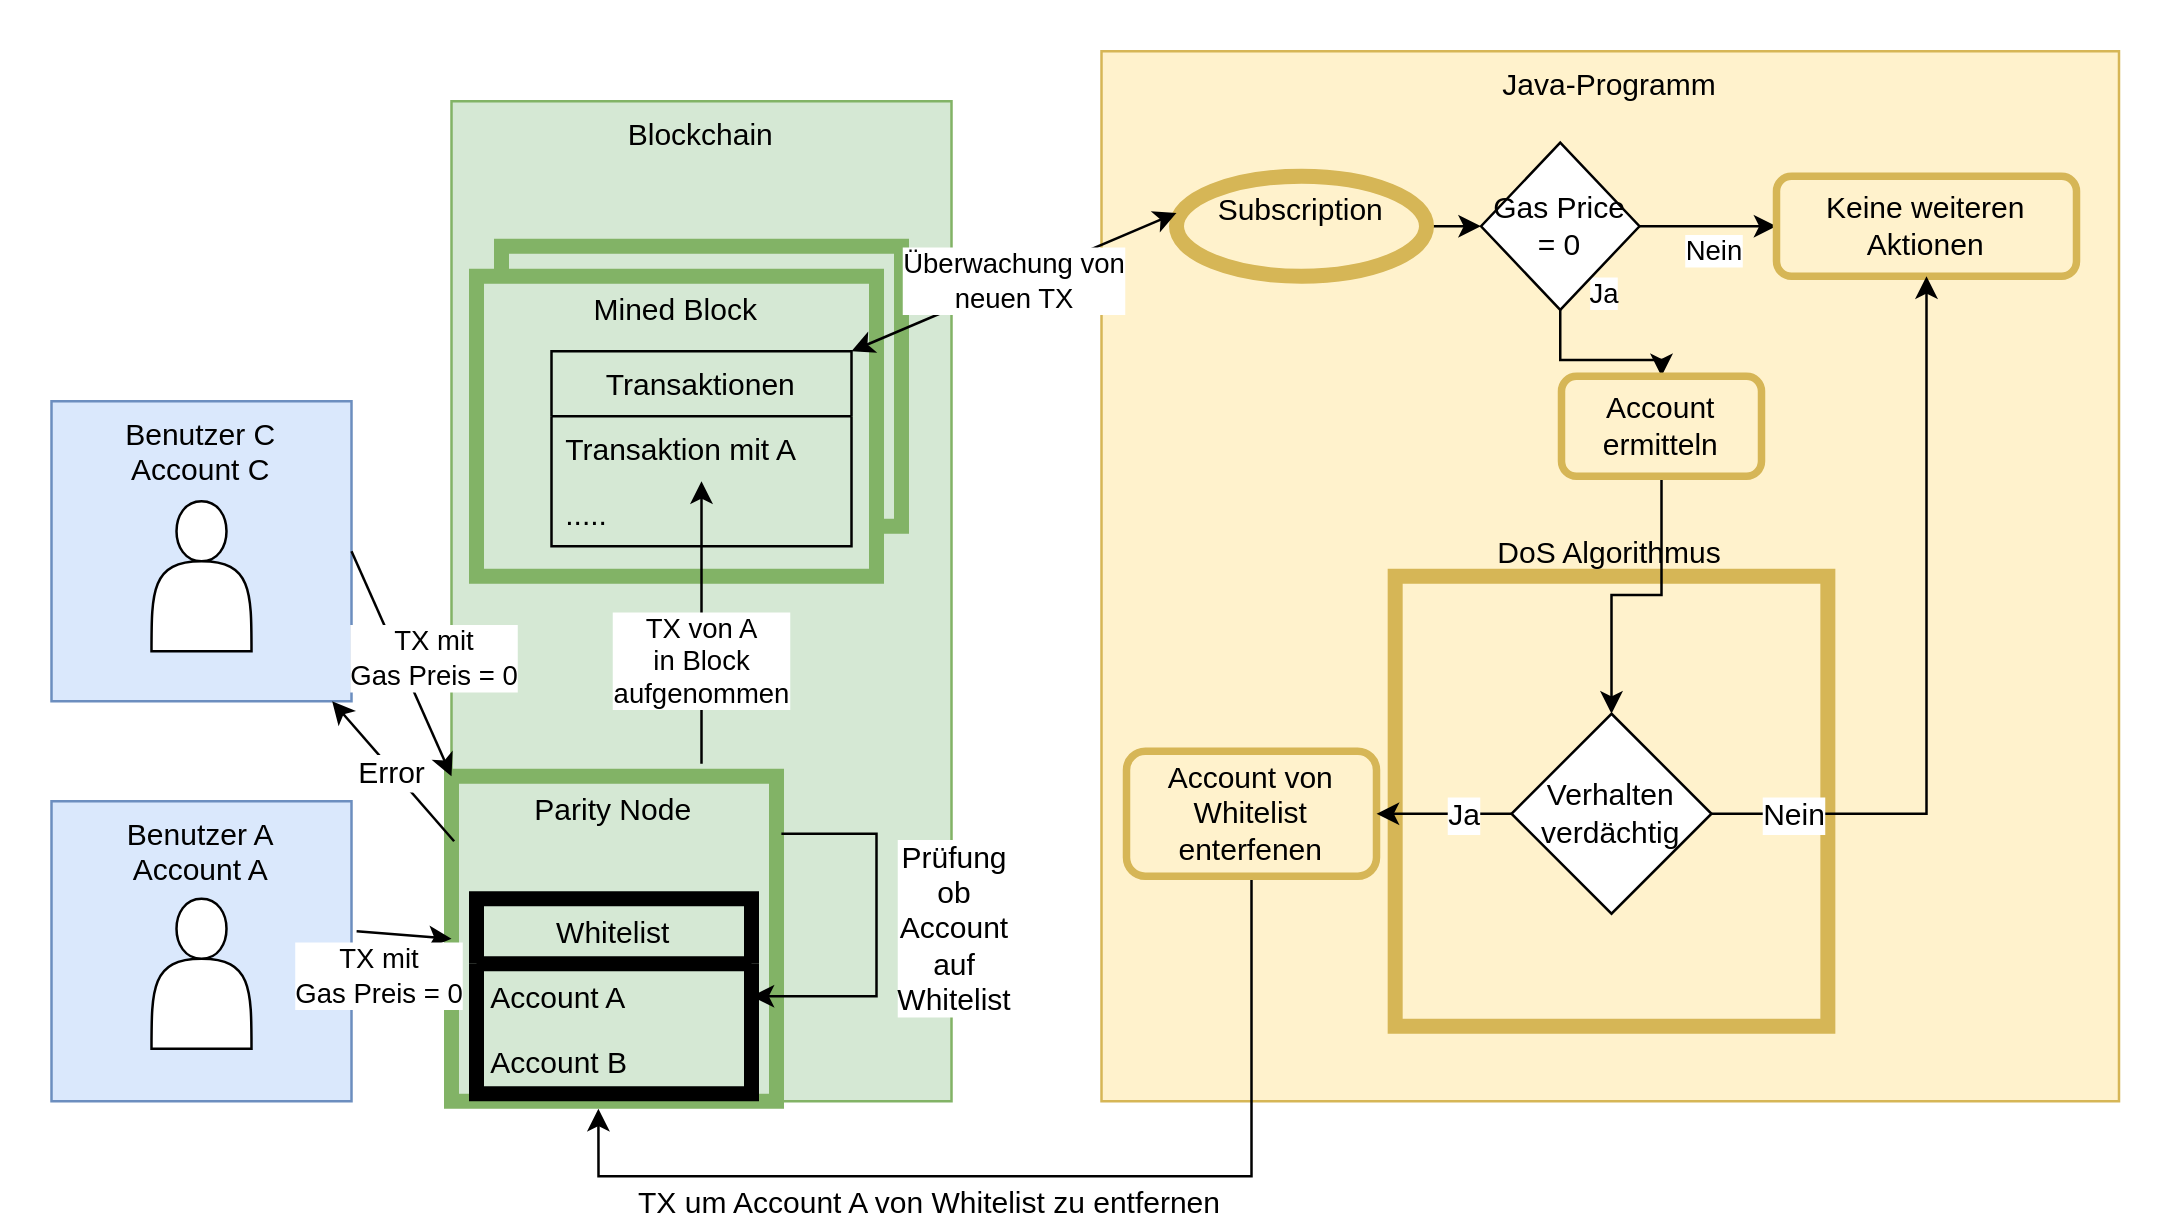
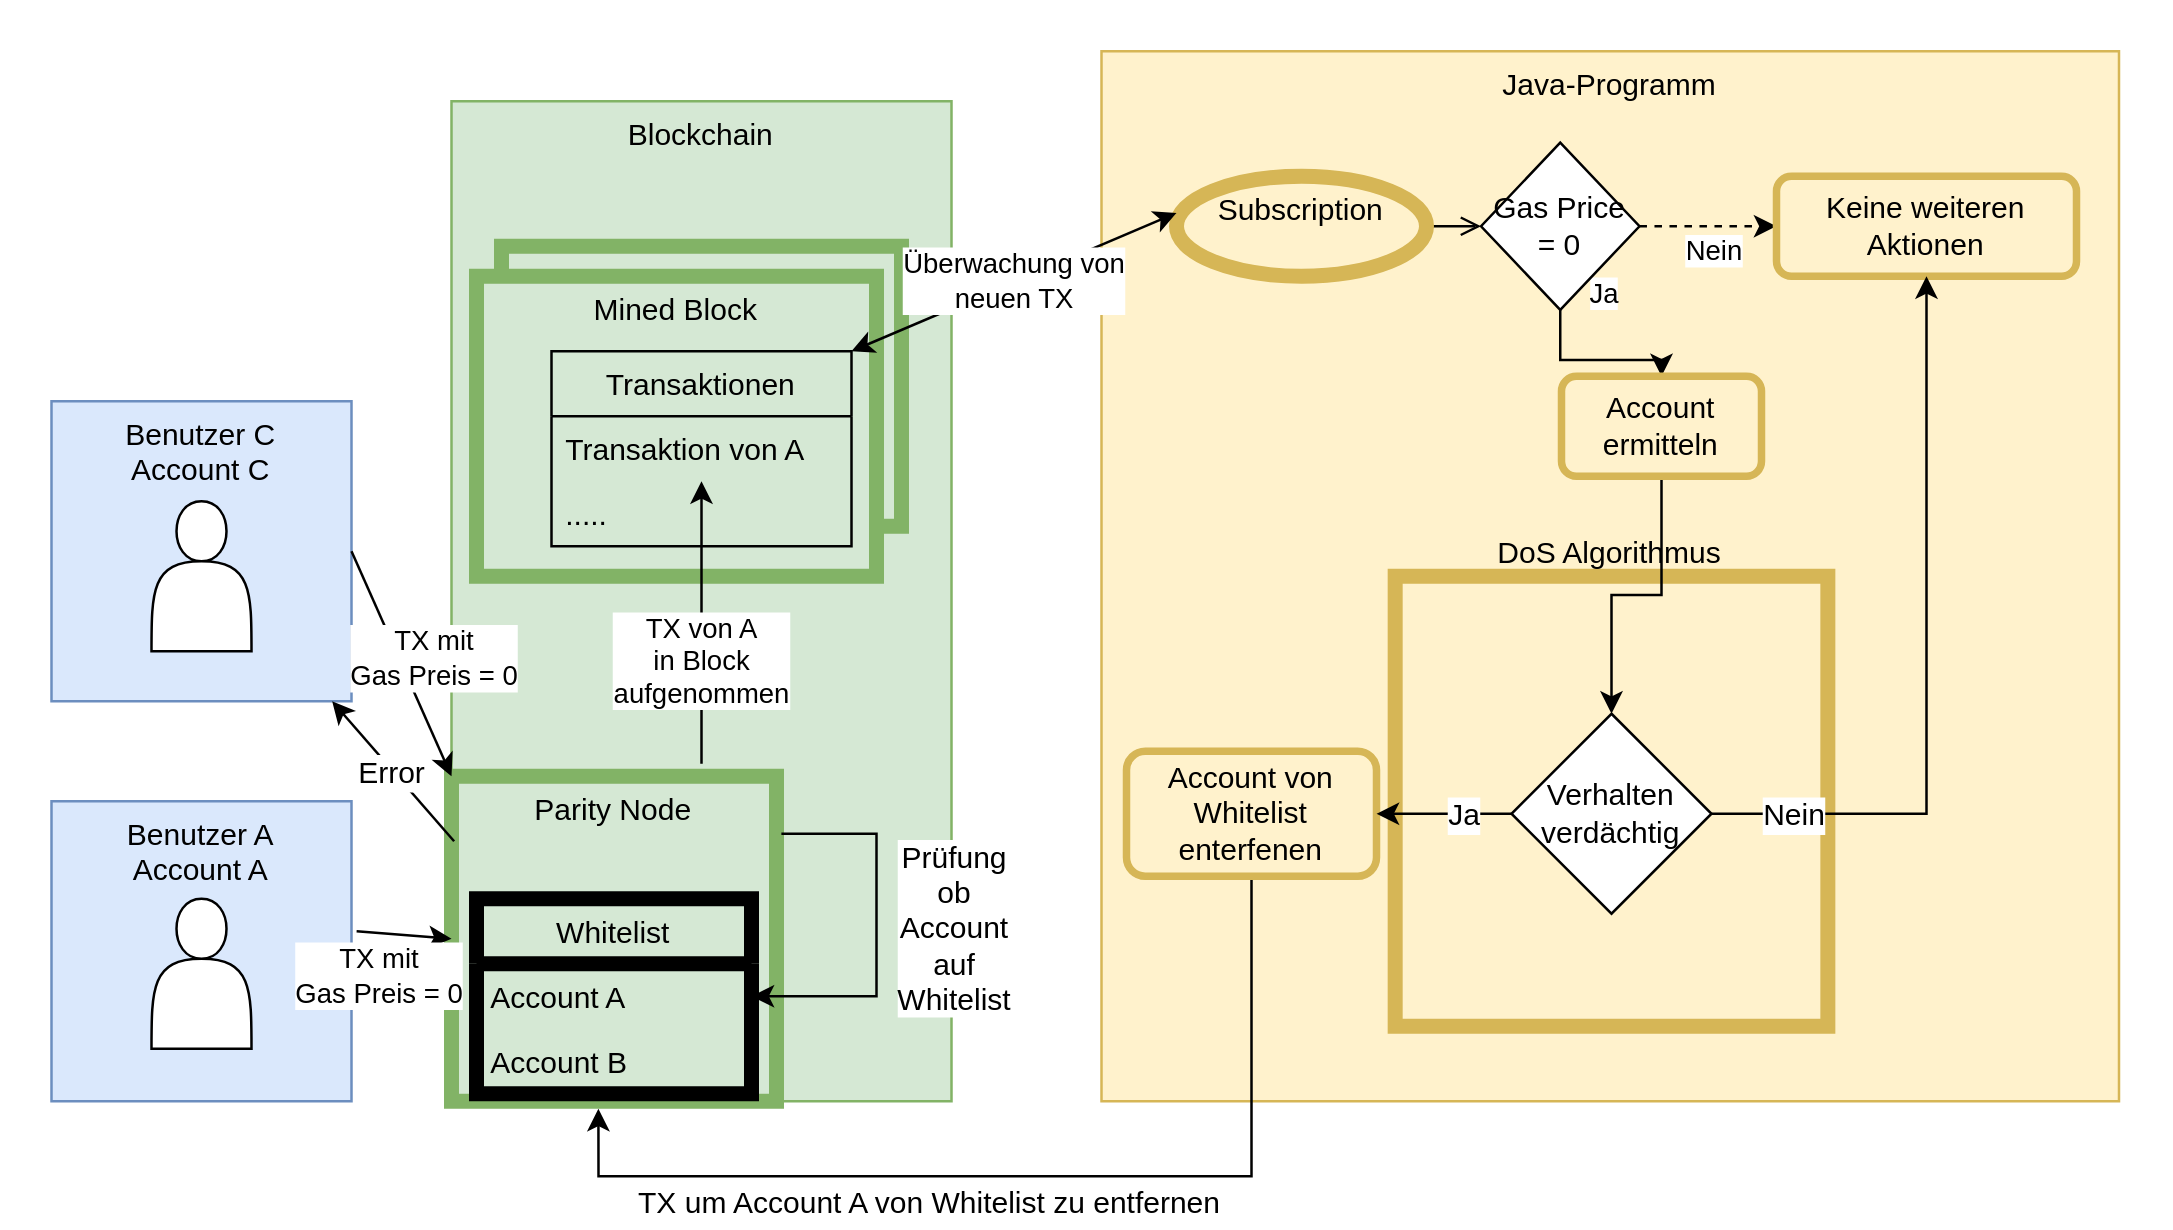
  <mxCell id="0" />
  <mxCell id="1" parent="0" />
  <mxCell id="2" value="Blockchain" style="rounded=0;whiteSpace=wrap;html=1;fillColor=#d5e8d4;strokeColor=#82b366;verticalAlign=top;" parent="1" vertex="1"><mxGeometry x="180" y="40" width="200" height="400" as="geometry" /></mxCell>
  <mxCell id="3" value="" style="rounded=0;whiteSpace=wrap;html=1;strokeWidth=6;labelPosition=center;verticalLabelPosition=middle;align=center;verticalAlign=top;fillColor=#d5e8d4;strokeColor=#82b366;" parent="1" vertex="1"><mxGeometry x="200" y="98" width="160" height="112" as="geometry" /></mxCell>
  <mxCell id="4" value="Benutzer A&lt;br&gt;Account A" style="rounded=0;whiteSpace=wrap;html=1;fillColor=#dae8fc;strokeColor=#6c8ebf;verticalAlign=top;" parent="1" vertex="1"><mxGeometry y="320" width="120" height="120" as="geometry" x="20" /></mxCell>
  <mxCell id="5" value="Java-Programm" style="rounded=0;whiteSpace=wrap;html=1;fillColor=#fff2cc;strokeColor=#d6b656;verticalAlign=top;" parent="1" vertex="1"><mxGeometry x="440" y="20" width="407" height="420" as="geometry" /></mxCell>
  <mxCell id="6" value="" style="shape=actor;whiteSpace=wrap;html=1;" parent="1" vertex="1"><mxGeometry x="60" y="359" width="40" height="60" as="geometry" /></mxCell>
  <mxCell id="7" value="Parity Node" style="whiteSpace=wrap;html=1;aspect=fixed;verticalAlign=top;fillColor=#d5e8d4;strokeColor=#82b366;strokeWidth=6;" parent="1" vertex="1"><mxGeometry x="180" y="310" width="130" height="130" as="geometry" /></mxCell>
  <mxCell id="8" value="Whitelist" style="swimlane;fontStyle=0;childLayout=stackLayout;horizontal=1;startSize=26;fillColor=none;horizontalStack=0;resizeParent=1;resizeParentMax=0;resizeLast=0;collapsible=1;marginBottom=0;strokeWidth=6;" parent="1" vertex="1"><mxGeometry x="190" y="359" width="110" height="78" as="geometry" /></mxCell>
  <mxCell id="9" value="Account A" style="text;strokeColor=none;fillColor=none;align=left;verticalAlign=top;spacingLeft=4;spacingRight=4;overflow=hidden;rotatable=0;points=[[0,0.5],[1,0.5]];portConstraint=eastwest;" parent="8" vertex="1"><mxGeometry y="26" width="110" height="26" as="geometry" /></mxCell>
  <mxCell id="10" value="Account B" style="text;strokeColor=none;fillColor=none;align=left;verticalAlign=top;spacingLeft=4;spacingRight=4;overflow=hidden;rotatable=0;points=[[0,0.5],[1,0.5]];portConstraint=eastwest;" parent="8" vertex="1"><mxGeometry y="52" width="110" height="26" as="geometry" /></mxCell>
  <mxCell id="11" value="Benutzer C&lt;br&gt;Account C" style="rounded=0;whiteSpace=wrap;html=1;fillColor=#dae8fc;strokeColor=#6c8ebf;verticalAlign=top;" parent="1" vertex="1"><mxGeometry y="160" width="120" height="120" as="geometry" x="20" /></mxCell>
  <mxCell id="12" value="" style="shape=actor;whiteSpace=wrap;html=1;" parent="1" vertex="1"><mxGeometry x="60" y="200" width="40" height="60" as="geometry" /></mxCell>
  <mxCell id="13" value="Mined Block" style="rounded=0;whiteSpace=wrap;html=1;strokeWidth=6;labelPosition=center;verticalLabelPosition=middle;align=center;verticalAlign=top;fillColor=#d5e8d4;strokeColor=#82b366;" parent="1" vertex="1"><mxGeometry x="190" y="110" width="160" height="120" as="geometry" /></mxCell>
  <mxCell id="14" value="Transaktionen" style="swimlane;fontStyle=0;childLayout=stackLayout;horizontal=1;startSize=26;fillColor=none;horizontalStack=0;resizeParent=1;resizeParentMax=0;resizeLast=0;collapsible=1;marginBottom=0;strokeWidth=1;" parent="1" vertex="1"><mxGeometry x="220" y="140" width="120" height="78" as="geometry" /></mxCell>
- <mxCell id="15" value="Transaktion mit A" style="text;strokeColor=none;fillColor=none;align=left;verticalAlign=top;spacingLeft=4;spacingRight=4;overflow=hidden;rotatable=0;points=[[0,0.5],[1,0.5]];portConstraint=eastwest;" parent="14" vertex="1"><mxGeometry y="26" width="120" height="26" as="geometry" /></mxCell>
+ <mxCell id="15" value="Transaktion von A" style="text;strokeColor=none;fillColor=none;align=left;verticalAlign=top;spacingLeft=4;spacingRight=4;overflow=hidden;rotatable=0;points=[[0,0.5],[1,0.5]];portConstraint=eastwest;" parent="14" vertex="1"><mxGeometry y="26" width="120" height="26" as="geometry" /></mxCell>
  <mxCell id="16" value="....." style="text;strokeColor=none;fillColor=none;align=left;verticalAlign=top;spacingLeft=4;spacingRight=4;overflow=hidden;rotatable=0;points=[[0,0.5],[1,0.5]];portConstraint=eastwest;" parent="14" vertex="1"><mxGeometry y="52" width="120" height="26" as="geometry" /></mxCell>
  <mxCell id="17" value="TX mit &lt;br&gt;Gas Preis = 0" style="endArrow=classic;html=1;exitX=1.017;exitY=0.433;exitDx=0;exitDy=0;entryX=0;entryY=0.5;entryDx=0;entryDy=0;exitPerimeter=0;" parent="1" source="4" target="7" edge="1"><mxGeometry x="-0.488" y="-17" width="50" height="50" relative="1" as="geometry"><mxPoint x="60" y="510" as="sourcePoint" /><mxPoint x="110" y="460" as="targetPoint" /><mxPoint as="offset" /></mxGeometry></mxCell>
  <mxCell id="18" value="TX mit &lt;br&gt;Gas Preis = 0" style="endArrow=classic;html=1;exitX=1;exitY=0.5;exitDx=0;exitDy=0;entryX=0;entryY=0;entryDx=0;entryDy=0;" parent="1" source="11" target="7" edge="1"><mxGeometry x="0.071" y="13" width="50" height="50" relative="1" as="geometry"><mxPoint x="60" y="510" as="sourcePoint" /><mxPoint x="110" y="460" as="targetPoint" /><mxPoint as="offset" /></mxGeometry></mxCell>
  <mxCell id="19" value="" style="endArrow=classic;html=1;exitX=1.015;exitY=0.177;exitDx=0;exitDy=0;exitPerimeter=0;entryX=1;entryY=0.5;entryDx=0;entryDy=0;strokeColor=#000000;rounded=0;" parent="1" source="7" target="9" edge="1"><mxGeometry width="50" height="50" relative="1" as="geometry"><mxPoint x="-60" y="510" as="sourcePoint" /><mxPoint x="400" y="333" as="targetPoint" /><Array as="points"><mxPoint x="350" y="333" /><mxPoint x="350" y="398" /></Array></mxGeometry></mxCell>
  <mxCell id="20" value="Prüfung&lt;br&gt;ob&lt;br&gt;Account&lt;br&gt;auf&lt;br&gt;Whitelist" style="text;html=1;align=center;verticalAlign=middle;resizable=0;points=[];labelBackgroundColor=#ffffff;" parent="19" vertex="1" connectable="0"><mxGeometry x="-0.557" y="-17" relative="1" as="geometry"><mxPoint x="34.25" y="20.0" as="offset" /></mxGeometry></mxCell>
  <mxCell id="21" value="" style="endArrow=classic;html=1;strokeColor=#000000;exitX=0.008;exitY=0.2;exitDx=0;exitDy=0;exitPerimeter=0;" parent="1" source="7" target="11" edge="1"><mxGeometry width="50" height="50" relative="1" as="geometry"><mxPoint x="60" y="510" as="sourcePoint" /><mxPoint x="110" y="460" as="targetPoint" /></mxGeometry></mxCell>
  <mxCell id="22" value="Error" style="text;html=1;align=center;verticalAlign=middle;resizable=0;points=[];labelBackgroundColor=#ffffff;" parent="21" vertex="1" connectable="0"><mxGeometry x="0.315" y="-3" relative="1" as="geometry"><mxPoint x="4.74" y="11.52" as="offset" /></mxGeometry></mxCell>
  <mxCell id="23" value="TX von A &lt;br&gt;in Block&lt;br&gt;aufgenommen" style="endArrow=classic;html=1;strokeColor=#000000;" parent="1" target="15" edge="1"><mxGeometry x="-0.268" width="50" height="50" relative="1" as="geometry"><mxPoint x="280" y="305" as="sourcePoint" /><mxPoint x="-10" y="460" as="targetPoint" /><mxPoint as="offset" /></mxGeometry></mxCell>
- <mxCell id="24" style="edgeStyle=orthogonalEdgeStyle;rounded=0;orthogonalLoop=1;jettySize=auto;html=1;exitX=1;exitY=0.5;exitDx=0;exitDy=0;entryX=0;entryY=0.5;entryDx=0;entryDy=0;strokeColor=#000000;" parent="1" source="25" target="30" edge="1"><mxGeometry relative="1" as="geometry" /></mxCell>
+ <mxCell id="24" style="edgeStyle=orthogonalEdgeStyle;rounded=0;orthogonalLoop=1;jettySize=auto;html=1;exitX=1;exitY=0.5;exitDx=0;exitDy=0;entryX=0;entryY=0.5;entryDx=0;entryDy=0;strokeColor=#000000;endArrow=open;" parent="1" source="25" target="30" edge="1"><mxGeometry relative="1" as="geometry" /></mxCell>
  <mxCell id="25" value="Subscription" style="ellipse;whiteSpace=wrap;html=1;strokeWidth=6;fillColor=#fff2cc;strokeColor=#d6b656;verticalAlign=top;" parent="1" vertex="1"><mxGeometry x="470" y="69.99" width="100" height="40" as="geometry" /></mxCell>
  <mxCell id="26" value="Überwachung von&lt;br&gt;neuen TX" style="endArrow=classic;startArrow=classic;html=1;strokeColor=#000000;entryX=0;entryY=0.367;entryDx=0;entryDy=0;entryPerimeter=0;exitX=1;exitY=0;exitDx=0;exitDy=0;" parent="1" source="14" target="25" edge="1"><mxGeometry width="50" height="50" relative="1" as="geometry"><mxPoint x="510" y="180" as="sourcePoint" /><mxPoint x="560" y="130" as="targetPoint" /></mxGeometry></mxCell>
  <mxCell id="27" value="DoS Algorithmus" style="rounded=0;whiteSpace=wrap;html=1;strokeWidth=6;fillColor=#fff2cc;strokeColor=#d6b656;verticalAlign=bottom;labelPosition=center;verticalLabelPosition=top;align=center;" parent="1" vertex="1"><mxGeometry x="557.47" y="230" width="173.07" height="180" as="geometry" /></mxCell>
- <mxCell id="28" value="Nein" style="edgeStyle=orthogonalEdgeStyle;rounded=0;orthogonalLoop=1;jettySize=auto;html=1;exitX=1;exitY=0.5;exitDx=0;exitDy=0;strokeColor=#000000;" parent="1" source="30" target="31" edge="1"><mxGeometry x="0.089" y="-10" relative="1" as="geometry"><mxPoint x="700" y="96" as="targetPoint" /><mxPoint as="offset" /></mxGeometry></mxCell>
+ <mxCell id="28" value="Nein" style="edgeStyle=orthogonalEdgeStyle;rounded=0;orthogonalLoop=1;jettySize=auto;html=1;exitX=1;exitY=0.5;exitDx=0;exitDy=0;strokeColor=#000000;dashed=1;" parent="1" source="30" target="31" edge="1"><mxGeometry x="0.089" y="-10" relative="1" as="geometry"><mxPoint x="700" y="96" as="targetPoint" /><mxPoint as="offset" /></mxGeometry></mxCell>
  <mxCell id="29" value="Ja" style="edgeStyle=orthogonalEdgeStyle;rounded=0;orthogonalLoop=1;jettySize=auto;html=1;entryX=0.5;entryY=0;entryDx=0;entryDy=0;" edge="1" parent="1" source="30" target="36"><mxGeometry x="0.517" y="13" relative="1" as="geometry"><mxPoint x="-13" y="-14" as="offset" /></mxGeometry></mxCell>
  <mxCell id="30" value="Gas Price = 0" style="rhombus;whiteSpace=wrap;html=1;strokeWidth=1;verticalAlign=middle;labelPosition=center;verticalLabelPosition=middle;align=center;" parent="1" vertex="1"><mxGeometry x="591.82" y="56.56" width="63.37" height="66.88" as="geometry" /></mxCell>
  <mxCell id="31" value="Keine weiteren&lt;br&gt;Aktionen" style="rounded=1;whiteSpace=wrap;html=1;strokeWidth=3;fillColor=#fff2cc;strokeColor=#d6b656;" parent="1" vertex="1"><mxGeometry x="710" y="69.99" width="120" height="40.01" as="geometry" /></mxCell>
  <mxCell id="32" style="edgeStyle=orthogonalEdgeStyle;rounded=0;orthogonalLoop=1;jettySize=auto;html=1;strokeColor=#000000;entryX=0.452;entryY=1.023;entryDx=0;entryDy=0;entryPerimeter=0;exitX=0.5;exitY=1;exitDx=0;exitDy=0;" parent="1" source="34" target="7" edge="1"><mxGeometry relative="1" as="geometry"><mxPoint x="280" y="430" as="targetPoint" /><Array as="points"><mxPoint x="500" y="470" /><mxPoint x="239" y="470" /></Array></mxGeometry></mxCell>
  <mxCell id="33" value="TX um Account A von Whitelist zu entfernen" style="text;html=1;align=center;verticalAlign=middle;resizable=0;points=[];labelBackgroundColor=#ffffff;" parent="32" vertex="1" connectable="0"><mxGeometry x="0.291" y="1" relative="1" as="geometry"><mxPoint x="13.33" y="9" as="offset" /></mxGeometry></mxCell>
  <mxCell id="34" value="Account von Whitelist enterfenen" style="rounded=1;whiteSpace=wrap;html=1;strokeWidth=3;fillColor=#fff2cc;strokeColor=#d6b656;" parent="1" vertex="1"><mxGeometry x="450" y="300" width="100" height="50" as="geometry" /></mxCell>
  <mxCell id="35" style="edgeStyle=orthogonalEdgeStyle;rounded=0;orthogonalLoop=1;jettySize=auto;html=1;" edge="1" parent="1" source="36" target="39"><mxGeometry relative="1" as="geometry" /></mxCell>
  <mxCell id="36" value="Account ermitteln" style="rounded=1;whiteSpace=wrap;html=1;strokeWidth=3;fillColor=#fff2cc;strokeColor=#d6b656;" parent="1" vertex="1"><mxGeometry x="624" y="150" width="80" height="40" as="geometry" /></mxCell>
  <mxCell id="37" style="edgeStyle=orthogonalEdgeStyle;rounded=0;orthogonalLoop=1;jettySize=auto;html=1;exitX=0;exitY=0.5;exitDx=0;exitDy=0;entryX=1;entryY=0.5;entryDx=0;entryDy=0;" edge="1" parent="1" source="39" target="34"><mxGeometry relative="1" as="geometry" /></mxCell>
  <mxCell id="38" value="Ja" style="text;html=1;align=center;verticalAlign=middle;resizable=0;points=[];labelBackgroundColor=#ffffff;" vertex="1" connectable="0" parent="37"><mxGeometry x="-0.275" relative="1" as="geometry"><mxPoint as="offset" /></mxGeometry></mxCell>
  <mxCell id="39" value="Verhalten&lt;br&gt;verdächtig" style="rhombus;whiteSpace=wrap;html=1;" vertex="1" parent="1"><mxGeometry x="604" y="285" width="80" height="80" as="geometry" /></mxCell>
  <mxCell id="40" value="" style="endArrow=classic;html=1;entryX=0.5;entryY=1;entryDx=0;entryDy=0;exitX=1;exitY=0.5;exitDx=0;exitDy=0;rounded=0;" edge="1" parent="1" source="39" target="31"><mxGeometry width="50" height="50" relative="1" as="geometry"><mxPoint x="750" y="210" as="sourcePoint" /><mxPoint x="800" y="160" as="targetPoint" /><Array as="points"><mxPoint x="770" y="325" /></Array></mxGeometry></mxCell>
  <mxCell id="41" value="Nein" style="text;html=1;align=center;verticalAlign=middle;resizable=0;points=[];labelBackgroundColor=#ffffff;" vertex="1" connectable="0" parent="40"><mxGeometry x="-0.79" relative="1" as="geometry"><mxPoint as="offset" /></mxGeometry></mxCell>
